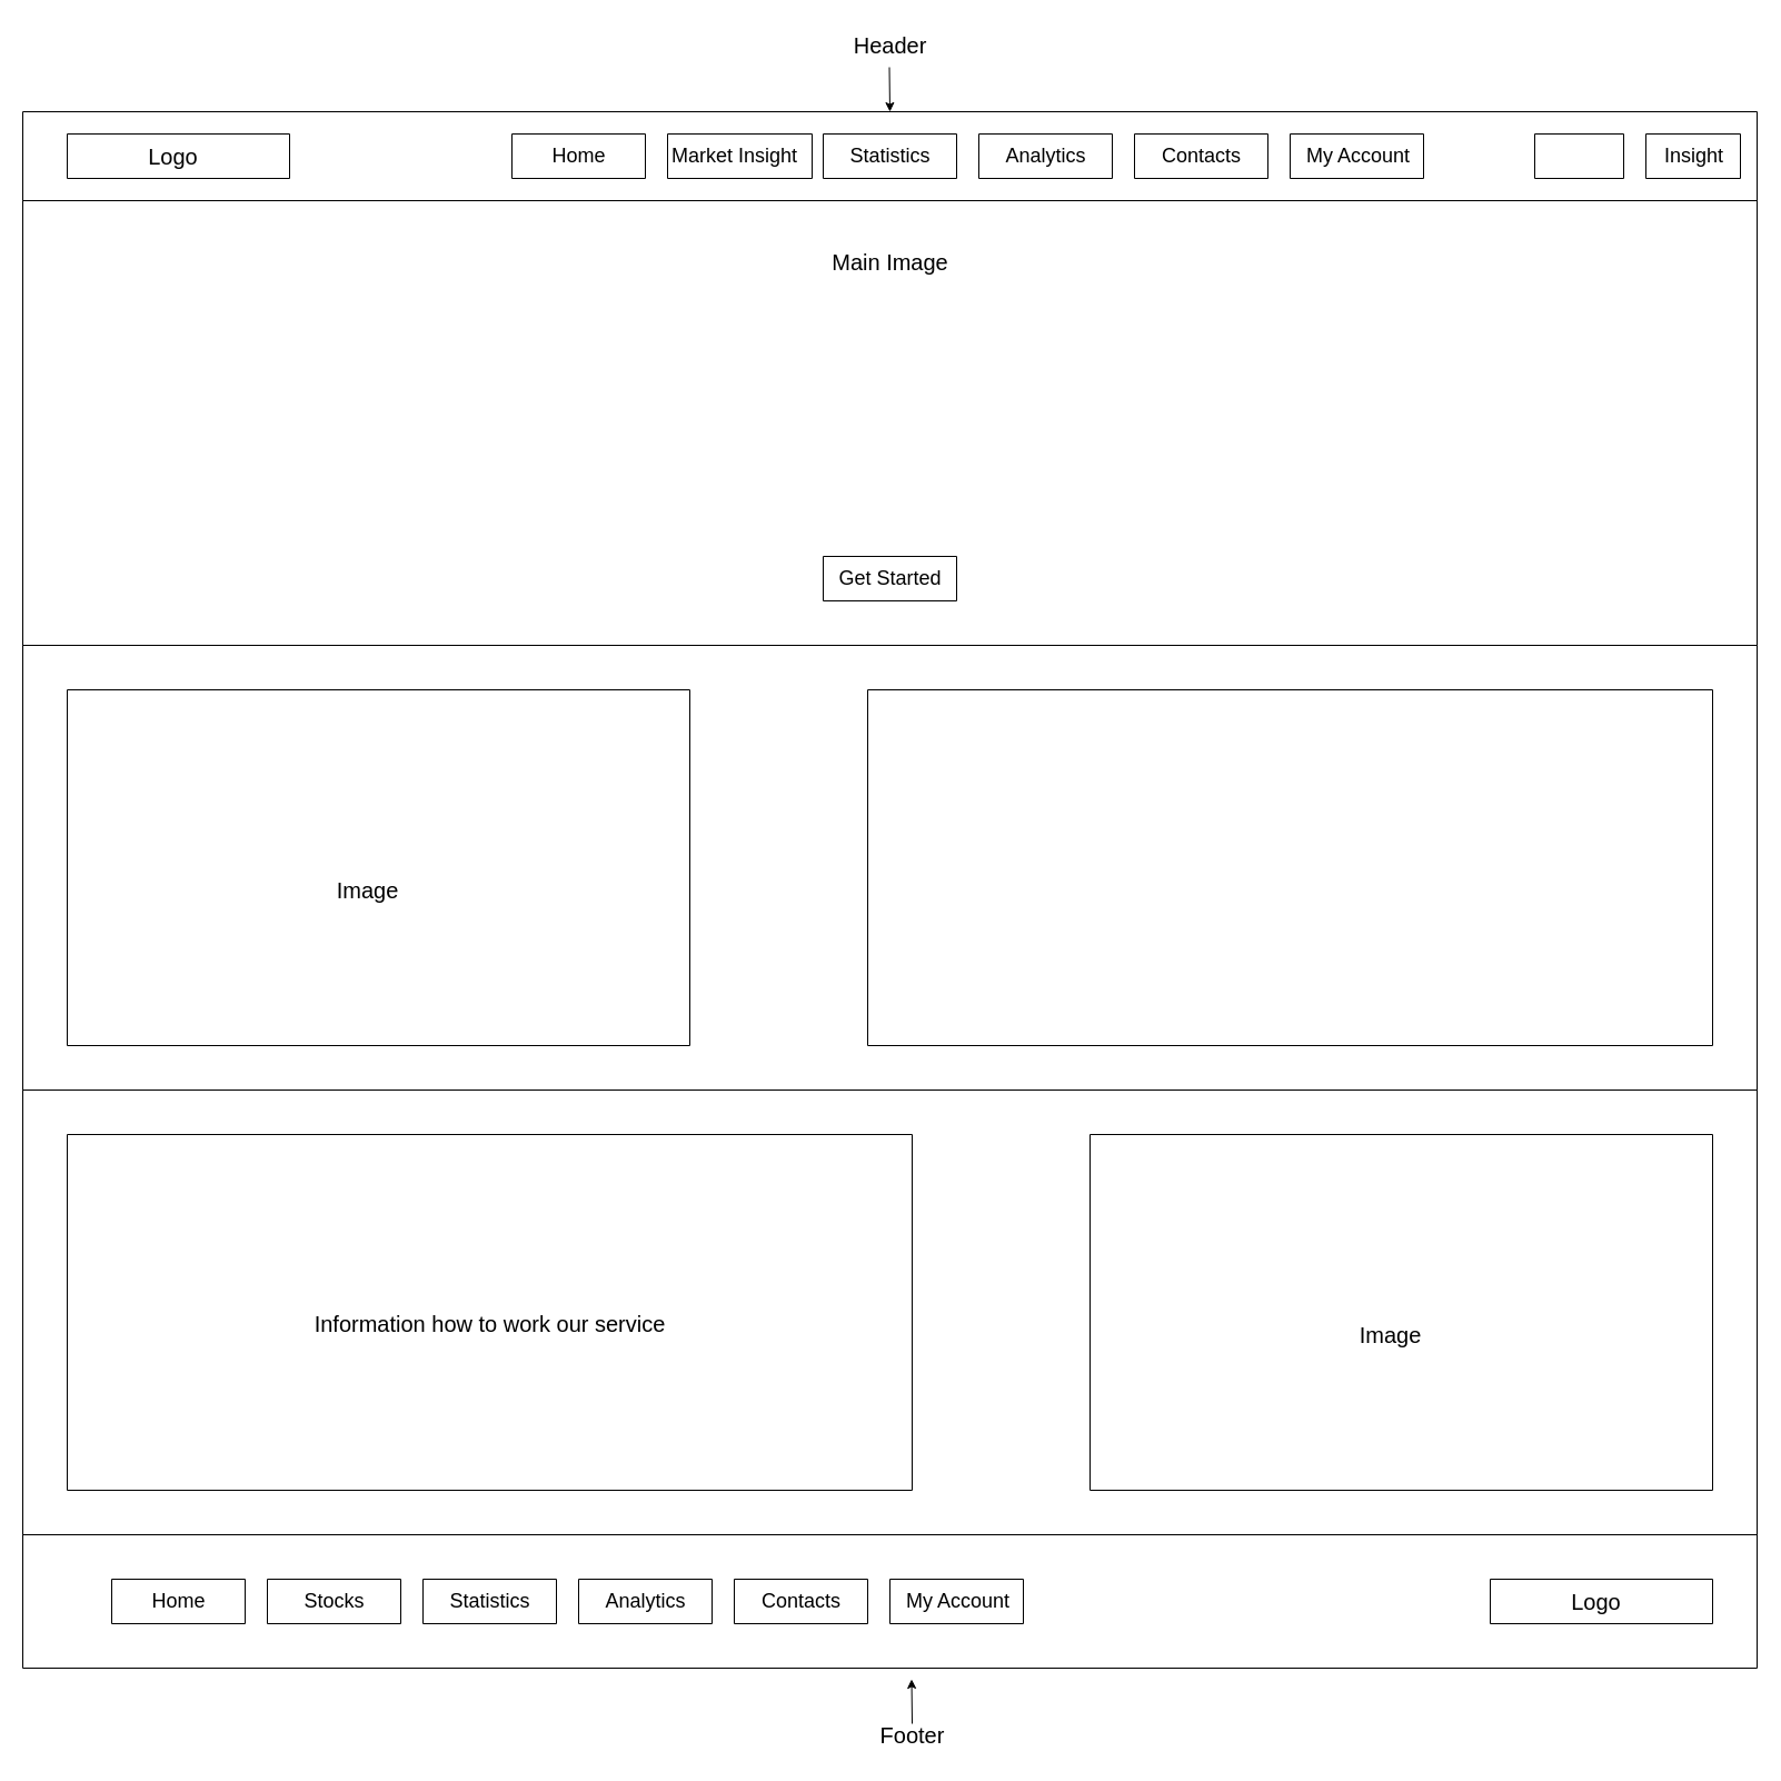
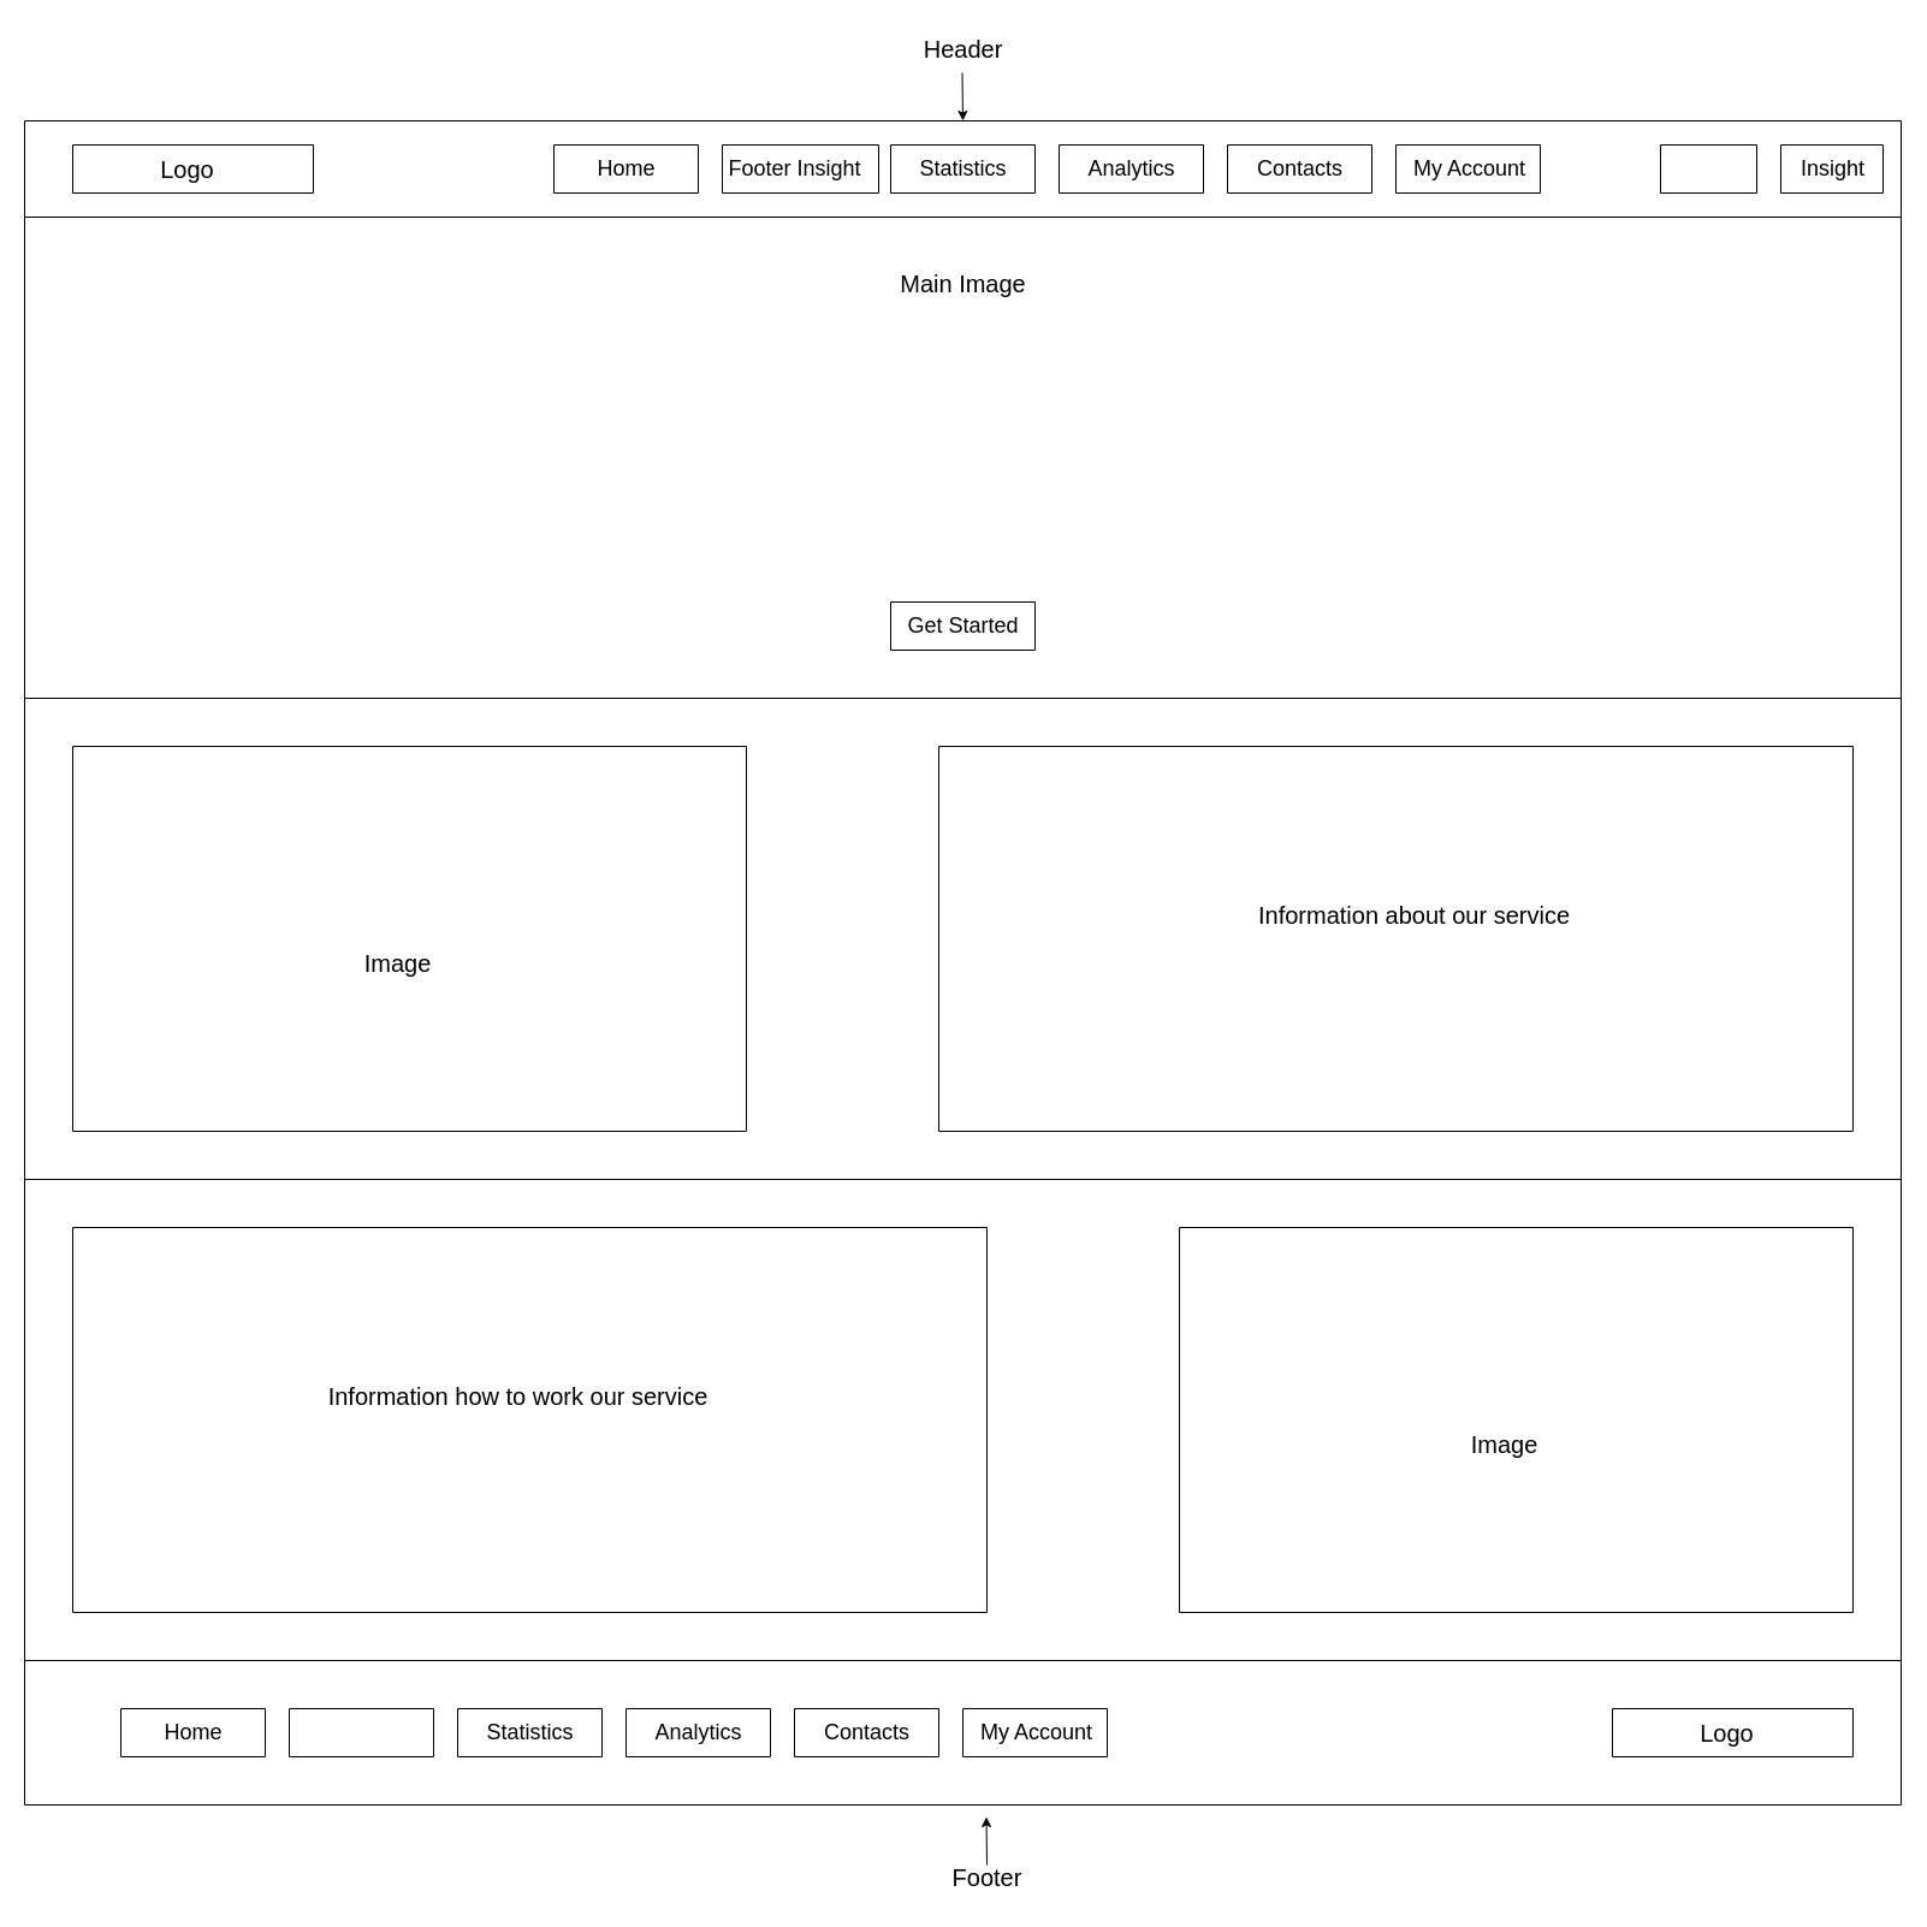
  <mxCell id="0" />
  <mxCell id="1" parent="0" />
  <mxCell id="2" value="" style="swimlane;startSize=0;labelBackgroundColor=none;" parent="1" vertex="1"><mxGeometry x="20" y="100" width="1560" height="80" as="geometry" /></mxCell>
  <mxCell id="3" value="" style="swimlane;startSize=0;labelBackgroundColor=none;" parent="2" vertex="1"><mxGeometry x="40" y="20" width="200" height="40" as="geometry"><mxRectangle x="40" y="20" width="50" height="40" as="alternateBounds" /></mxGeometry></mxCell>
  <mxCell id="4" value="Logo" style="text;html=1;align=center;verticalAlign=middle;resizable=0;points=[];autosize=1;strokeColor=none;fillColor=none;fontSize=20;labelBackgroundColor=none;" parent="3" vertex="1"><mxGeometry x="60" width="70" height="40" as="geometry" /></mxCell>
  <mxCell id="5" value="" style="swimlane;startSize=0;labelBackgroundColor=none;" parent="2" vertex="1"><mxGeometry x="1460" y="20" width="85" height="40" as="geometry" /></mxCell>
  <mxCell id="6" value="Insight" style="text;html=1;align=center;verticalAlign=middle;resizable=0;points=[];autosize=1;strokeColor=none;fillColor=none;fontSize=18;labelBackgroundColor=none;" parent="5" vertex="1"><mxGeometry x="-2.5" width="90" height="40" as="geometry" /></mxCell>
  <mxCell id="7" value="" style="swimlane;startSize=0;labelBackgroundColor=none;" parent="2" vertex="1"><mxGeometry x="1360" y="20" width="80" height="40" as="geometry" /></mxCell>
  <mxCell id="8" value="" style="swimlane;startSize=0;labelBackgroundColor=none;" parent="2" vertex="1"><mxGeometry x="440" y="20" width="120" height="40" as="geometry" /></mxCell>
  <mxCell id="9" value="Home" style="text;html=1;align=center;verticalAlign=middle;resizable=0;points=[];autosize=1;strokeColor=none;fillColor=none;fontSize=18;labelBackgroundColor=none;" parent="8" vertex="1"><mxGeometry x="25" width="70" height="40" as="geometry" /></mxCell>
  <mxCell id="10" value="" style="swimlane;startSize=0;labelBackgroundColor=none;" parent="2" vertex="1"><mxGeometry x="580" y="20" width="130" height="40" as="geometry" /></mxCell>
- <mxCell id="11" value="&lt;font style=&quot;font-size: 18px;&quot;&gt;Market Insight&lt;/font&gt;" style="text;html=1;align=center;verticalAlign=middle;resizable=0;points=[];autosize=1;strokeColor=none;fillColor=none;" parent="10" vertex="1"><mxGeometry x="-10" width="140" height="40" as="geometry" /></mxCell>
+ <mxCell id="11" value="&lt;font style=&quot;font-size: 18px;&quot;&gt;Footer Insight&lt;/font&gt;" style="text;html=1;align=center;verticalAlign=middle;resizable=0;points=[];autosize=1;strokeColor=none;fillColor=none;" parent="10" vertex="1"><mxGeometry x="-10" width="140" height="40" as="geometry" /></mxCell>
  <mxCell id="12" value="" style="swimlane;startSize=0;labelBackgroundColor=none;" parent="2" vertex="1"><mxGeometry x="720" y="20" width="120" height="40" as="geometry" /></mxCell>
  <mxCell id="13" value="&lt;font style=&quot;font-size: 18px;&quot;&gt;Statistics&lt;/font&gt;" style="text;html=1;align=center;verticalAlign=middle;resizable=0;points=[];autosize=1;strokeColor=none;fillColor=none;" parent="12" vertex="1"><mxGeometry x="10" width="100" height="40" as="geometry" /></mxCell>
  <mxCell id="14" value="" style="swimlane;startSize=0;labelBackgroundColor=none;" parent="2" vertex="1"><mxGeometry x="860" y="20" width="120" height="40" as="geometry" /></mxCell>
  <mxCell id="15" value="&lt;font style=&quot;font-size: 18px;&quot;&gt;Analytics&lt;/font&gt;" style="text;html=1;align=center;verticalAlign=middle;resizable=0;points=[];autosize=1;strokeColor=none;fillColor=none;" parent="14" vertex="1"><mxGeometry x="10" width="100" height="40" as="geometry" /></mxCell>
  <mxCell id="16" value="" style="swimlane;startSize=0;labelBackgroundColor=none;" parent="2" vertex="1"><mxGeometry x="1000" y="20" width="120" height="40" as="geometry" /></mxCell>
  <mxCell id="17" value="Contacts" style="text;html=1;align=center;verticalAlign=middle;resizable=0;points=[];autosize=1;strokeColor=none;fillColor=none;fontSize=18;labelBackgroundColor=none;" parent="16" vertex="1"><mxGeometry x="15" width="90" height="40" as="geometry" /></mxCell>
  <mxCell id="18" value="" style="swimlane;startSize=0;labelBackgroundColor=none;" parent="2" vertex="1"><mxGeometry x="1140" y="20" width="120" height="40" as="geometry" /></mxCell>
  <mxCell id="19" value="&lt;font style=&quot;font-size: 18px;&quot;&gt;My Account&lt;/font&gt;" style="text;html=1;align=center;verticalAlign=middle;resizable=0;points=[];autosize=1;strokeColor=none;fillColor=none;labelBackgroundColor=none;" parent="18" vertex="1"><mxGeometry x="1" width="120" height="40" as="geometry" /></mxCell>
  <mxCell id="20" value="Header" style="text;html=1;align=center;verticalAlign=middle;resizable=0;points=[];autosize=1;strokeColor=none;fillColor=none;fontSize=20;labelBackgroundColor=none;" parent="1" vertex="1"><mxGeometry x="755" width="90" height="40" as="geometry" y="20" /></mxCell>
  <mxCell id="21" value="" style="endArrow=classic;html=1;rounded=0;labelBackgroundColor=none;fontColor=default;" parent="1" edge="1"><mxGeometry width="50" height="50" relative="1" as="geometry"><mxPoint x="799.5" y="60" as="sourcePoint" /><mxPoint x="800" y="100" as="targetPoint" /></mxGeometry></mxCell>
  <mxCell id="22" value="" style="swimlane;startSize=0;labelBackgroundColor=none;" parent="1" vertex="1"><mxGeometry x="20" y="180" width="1560" height="400" as="geometry" /></mxCell>
  <mxCell id="23" value="&lt;font style=&quot;font-size: 20px;&quot;&gt;Main Image&lt;/font&gt;" style="text;html=1;align=center;verticalAlign=middle;resizable=0;points=[];autosize=1;strokeColor=none;fillColor=none;labelBackgroundColor=none;" parent="22" vertex="1"><mxGeometry x="715" y="35" width="130" height="40" as="geometry" /></mxCell>
  <mxCell id="24" value="" style="swimlane;startSize=0;labelBackgroundColor=none;" parent="22" vertex="1"><mxGeometry x="720" y="320" width="120" height="40" as="geometry" /></mxCell>
  <mxCell id="25" value="&lt;font style=&quot;font-size: 18px;&quot;&gt;Get Started&lt;/font&gt;" style="text;html=1;align=center;verticalAlign=middle;resizable=0;points=[];autosize=1;strokeColor=none;fillColor=none;labelBackgroundColor=none;" parent="24" vertex="1"><mxGeometry width="120" height="40" as="geometry" /></mxCell>
  <mxCell id="26" value="" style="swimlane;startSize=0;labelBackgroundColor=none;" parent="1" vertex="1"><mxGeometry x="20" y="580" width="1560" height="400" as="geometry" /></mxCell>
  <mxCell id="27" value="" style="swimlane;startSize=0;labelBackgroundColor=none;" parent="26" vertex="1"><mxGeometry x="40" y="40" width="560" height="320" as="geometry" /></mxCell>
  <mxCell id="28" value="&lt;font style=&quot;font-size: 20px;&quot;&gt;Image&lt;/font&gt;" style="text;html=1;align=center;verticalAlign=middle;resizable=0;points=[];autosize=1;strokeColor=none;fillColor=none;labelBackgroundColor=none;" parent="27" vertex="1"><mxGeometry x="230" y="160" width="80" height="40" as="geometry" /></mxCell>
  <mxCell id="29" value="" style="swimlane;startSize=0;labelBackgroundColor=none;" parent="26" vertex="1"><mxGeometry x="760" y="40" width="760" height="320" as="geometry" /></mxCell>
+ <mxCell id="30" value="&lt;font style=&quot;font-size: 20px;&quot;&gt;Information about our service&lt;/font&gt;" style="text;html=1;align=center;verticalAlign=middle;resizable=0;points=[];autosize=1;strokeColor=none;fillColor=none;labelBackgroundColor=none;" parent="29" vertex="1"><mxGeometry x="255" y="120" width="280" height="40" as="geometry" /></mxCell>
  <mxCell id="31" value="" style="swimlane;startSize=0;labelBackgroundColor=none;" parent="1" vertex="1"><mxGeometry x="20" y="980" width="1560" height="400" as="geometry" /></mxCell>
  <mxCell id="32" value="" style="swimlane;startSize=0;labelBackgroundColor=none;" parent="31" vertex="1"><mxGeometry x="960" y="40" width="560" height="320" as="geometry" /></mxCell>
  <mxCell id="33" value="&lt;font style=&quot;font-size: 20px;&quot;&gt;Image&lt;/font&gt;" style="text;html=1;align=center;verticalAlign=middle;resizable=0;points=[];autosize=1;strokeColor=none;fillColor=none;labelBackgroundColor=none;" parent="32" vertex="1"><mxGeometry x="230" y="160" width="80" height="40" as="geometry" /></mxCell>
  <mxCell id="34" value="" style="swimlane;startSize=0;labelBackgroundColor=none;" parent="31" vertex="1"><mxGeometry x="40" y="40" width="760" height="320" as="geometry" /></mxCell>
- <mxCell id="35" value="&lt;font style=&quot;font-size: 20px;&quot;&gt;Information how to work our service&lt;/font&gt;" style="text;html=1;align=center;verticalAlign=middle;resizable=0;points=[];autosize=1;strokeColor=none;fillColor=none;labelBackgroundColor=none;" parent="34" vertex="1"><mxGeometry x="210" y="150" width="340" height="40" as="geometry" /></mxCell>
+ <mxCell id="35" value="&lt;font style=&quot;font-size: 20px;&quot;&gt;Information how to work our service&lt;/font&gt;" style="text;html=1;align=center;verticalAlign=middle;resizable=0;points=[];autosize=1;strokeColor=none;fillColor=none;labelBackgroundColor=none;" parent="34" vertex="1"><mxGeometry x="200" y="120" width="340" height="40" as="geometry" /></mxCell>
  <mxCell id="36" value="" style="swimlane;startSize=0;labelBackgroundColor=none;" parent="1" vertex="1"><mxGeometry x="20" y="1380" width="1560" height="120" as="geometry" /></mxCell>
  <mxCell id="37" value="" style="swimlane;startSize=0;labelBackgroundColor=none;" parent="36" vertex="1"><mxGeometry x="1320" y="40" width="200" height="40" as="geometry"><mxRectangle x="40" y="20" width="50" height="40" as="alternateBounds" /></mxGeometry></mxCell>
  <mxCell id="38" value="Logo" style="text;html=1;align=center;verticalAlign=middle;resizable=0;points=[];autosize=1;strokeColor=none;fillColor=none;fontSize=20;labelBackgroundColor=none;" parent="37" vertex="1"><mxGeometry x="60" width="70" height="40" as="geometry" /></mxCell>
  <mxCell id="39" value="" style="swimlane;startSize=0;labelBackgroundColor=none;" parent="36" vertex="1"><mxGeometry x="80" y="40" width="120" height="40" as="geometry" /></mxCell>
  <mxCell id="40" value="Home" style="text;html=1;align=center;verticalAlign=middle;resizable=0;points=[];autosize=1;strokeColor=none;fillColor=none;fontSize=18;labelBackgroundColor=none;" parent="39" vertex="1"><mxGeometry x="25" width="70" height="40" as="geometry" /></mxCell>
  <mxCell id="41" value="" style="swimlane;startSize=0;labelBackgroundColor=none;" parent="36" vertex="1"><mxGeometry x="220" y="40" width="120" height="40" as="geometry" /></mxCell>
- <mxCell id="42" value="&lt;font style=&quot;font-size: 18px;&quot;&gt;Stocks&lt;/font&gt;" style="text;html=1;align=center;verticalAlign=middle;resizable=0;points=[];autosize=1;strokeColor=none;fillColor=none;" parent="41" vertex="1"><mxGeometry x="20" width="80" height="40" as="geometry" /></mxCell>
  <mxCell id="43" value="" style="swimlane;startSize=0;labelBackgroundColor=none;" parent="36" vertex="1"><mxGeometry x="360" y="40" width="120" height="40" as="geometry" /></mxCell>
  <mxCell id="44" value="&lt;font style=&quot;font-size: 18px;&quot;&gt;Statistics&lt;/font&gt;" style="text;html=1;align=center;verticalAlign=middle;resizable=0;points=[];autosize=1;strokeColor=none;fillColor=none;" parent="43" vertex="1"><mxGeometry x="10" width="100" height="40" as="geometry" /></mxCell>
  <mxCell id="45" value="" style="swimlane;startSize=0;labelBackgroundColor=none;" parent="36" vertex="1"><mxGeometry x="500" y="40" width="120" height="40" as="geometry" /></mxCell>
  <mxCell id="46" value="&lt;font style=&quot;font-size: 18px;&quot;&gt;Analytics&lt;/font&gt;" style="text;html=1;align=center;verticalAlign=middle;resizable=0;points=[];autosize=1;strokeColor=none;fillColor=none;" parent="45" vertex="1"><mxGeometry x="10" width="100" height="40" as="geometry" /></mxCell>
  <mxCell id="47" value="" style="swimlane;startSize=0;labelBackgroundColor=none;" parent="36" vertex="1"><mxGeometry x="640" y="40" width="120" height="40" as="geometry" /></mxCell>
  <mxCell id="48" value="Contacts" style="text;html=1;align=center;verticalAlign=middle;resizable=0;points=[];autosize=1;strokeColor=none;fillColor=none;fontSize=18;labelBackgroundColor=none;" parent="47" vertex="1"><mxGeometry x="15" width="90" height="40" as="geometry" /></mxCell>
  <mxCell id="49" value="" style="swimlane;startSize=0;labelBackgroundColor=none;" parent="36" vertex="1"><mxGeometry x="780" y="40" width="120" height="40" as="geometry" /></mxCell>
  <mxCell id="50" value="&lt;font style=&quot;font-size: 18px;&quot;&gt;My Account&lt;/font&gt;" style="text;html=1;align=center;verticalAlign=middle;resizable=0;points=[];autosize=1;strokeColor=none;fillColor=none;labelBackgroundColor=none;" parent="49" vertex="1"><mxGeometry x="1" width="120" height="40" as="geometry" /></mxCell>
  <mxCell id="51" value="&lt;font style=&quot;font-size: 20px;&quot;&gt;Footer&lt;/font&gt;" style="text;html=1;align=center;verticalAlign=middle;resizable=0;points=[];autosize=1;strokeColor=none;fillColor=none;labelBackgroundColor=none;" parent="1" vertex="1"><mxGeometry x="780" y="1540" width="80" height="40" as="geometry" /></mxCell>
  <mxCell id="52" value="" style="endArrow=classic;html=1;rounded=0;labelBackgroundColor=none;fontColor=default;" parent="1" edge="1"><mxGeometry width="50" height="50" relative="1" as="geometry"><mxPoint x="820" y="1550" as="sourcePoint" /><mxPoint x="819.5" y="1510" as="targetPoint" /></mxGeometry></mxCell>
